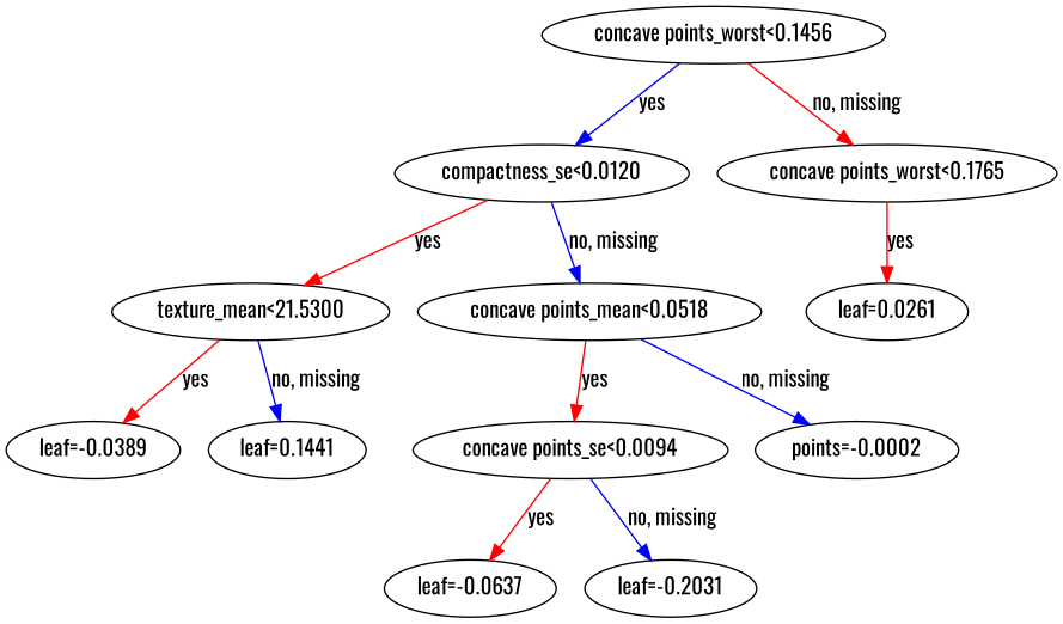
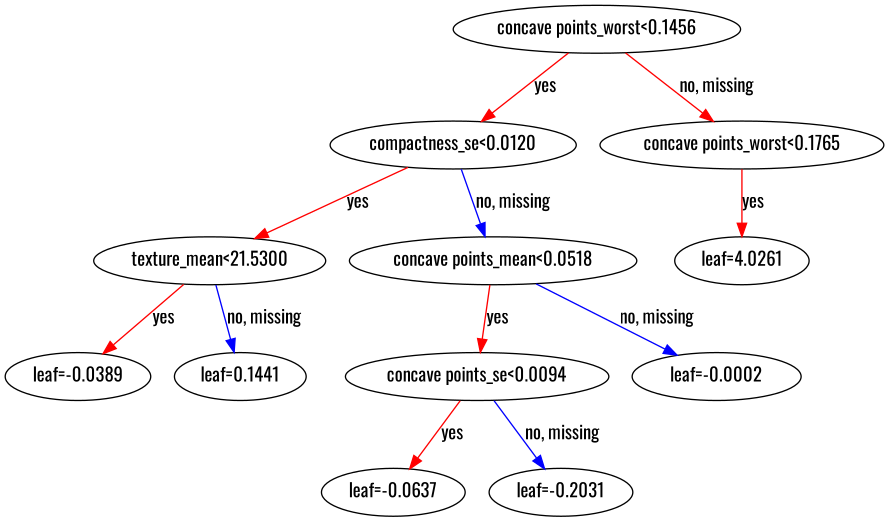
  digraph {
    fontname=Oswald
    rankdir=UD
    node [fontname=Oswald]
    edge [color="#FF0000" fontname=Oswald]
    n1 [label="concave points_worst<0.1456"]
    n2 [label="compactness_se<0.0120"]
    n3 [label="concave points_worst<0.1765"]
    n4 [label="texture_mean<21.5300"]
    n5 [label="concave points_mean<0.0518"]
-   n6 [label="leaf=0.0261"]
+   n6 [label="leaf=4.0261"]
    n7 [label="leaf=-0.0389"]
    n8 [label="leaf=0.1441"]
    n9 [label="concave points_se<0.0094"]
-   n10 [label="points=-0.0002"]
+   n10 [label="leaf=-0.0002"]
    n11 [label="leaf=-0.0637"]
    n12 [label="leaf=-0.2031"]
-   n1 -> n2 [color="#0000FF" label=yes]
+   n1 -> n2 [label=yes]
    n1 -> n3 [label="no, missing"]
    n2 -> n4 [label=yes]
    n2 -> n5 [color="#0000FF" label="no, missing"]
    n3 -> n6 [label=yes]
    n4 -> n7 [label=yes]
    n4 -> n8 [color="#0000FF" label="no, missing"]
    n5 -> n9 [label=yes]
    n5 -> n10 [color="#0000FF" label="no, missing"]
    n9 -> n11 [label=yes]
    n9 -> n12 [color="#0000FF" label="no, missing"]
  }
